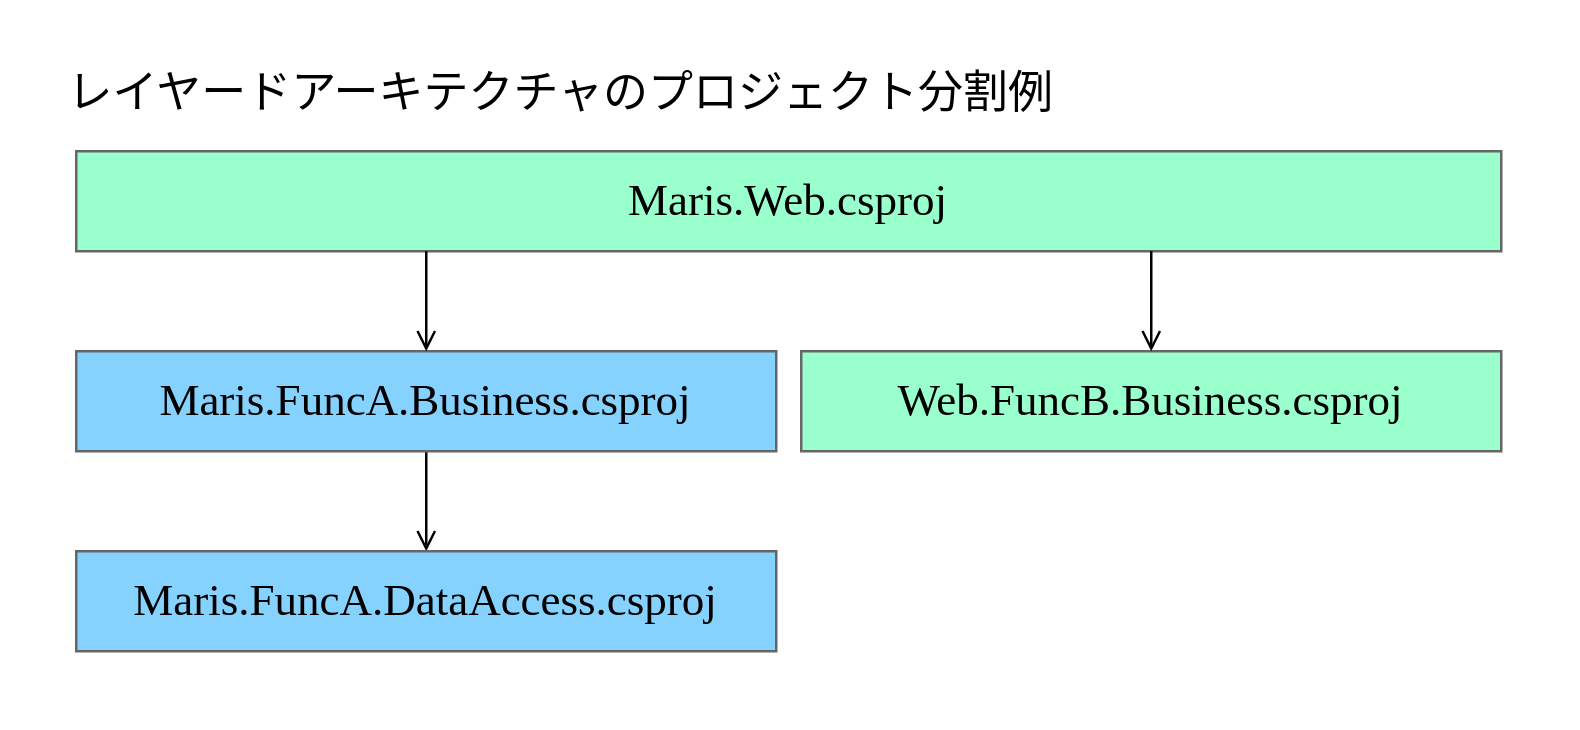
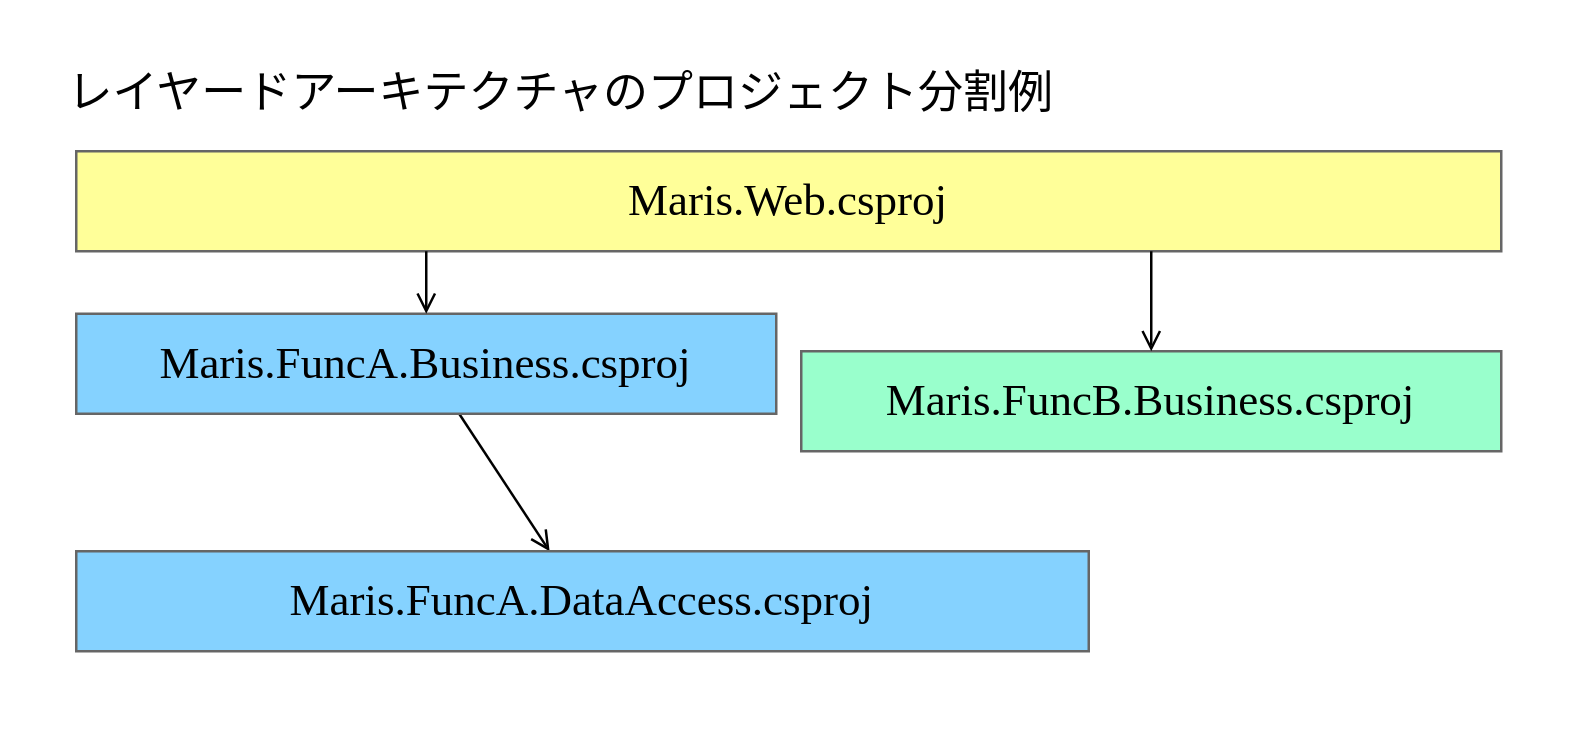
  <mxCell id="0" />
  <mxCell id="1" parent="0" />
  <mxCell id="2" value="レイヤードアーキテクチャのプロジェクト分割例" style="rounded=0;whiteSpace=wrap;html=1;fillColor=none;align=left;verticalAlign=top;fontFamily=Noto Sans JP;fontSource=https%3A%2F%2Ffonts.googleapis.com%2Fcss%3Ffamily%3DNoto%2BSans%2BJP;fontSize=18;fontColor=#000000;spacingLeft=5;strokeColor=none;" vertex="1" parent="1"><mxGeometry x="20" y="20" width="590" height="250" as="geometry" /></mxCell>
- <mxCell id="3" value="Maris.Web.csproj" style="rounded=0;whiteSpace=wrap;html=1;fillColor=#99ffcc;strokeColor=#666666;fontColor=#000000;fontSize=18;fontFamily=Noto Sans JP;fontSource=https%3A%2F%2Ffonts.googleapis.com%2Fcss%3Ffamily%3DNoto%2BSans%2BJP;" vertex="1" parent="1"><mxGeometry x="30" y="60" width="570" height="40" as="geometry" /></mxCell>
+ <mxCell id="3" value="Maris.Web.csproj" style="rounded=0;whiteSpace=wrap;html=1;fillColor=#FFFF99;strokeColor=#666666;fontColor=#000000;fontSize=18;fontFamily=Noto Sans JP;fontSource=https%3A%2F%2Ffonts.googleapis.com%2Fcss%3Ffamily%3DNoto%2BSans%2BJP;" vertex="1" parent="1"><mxGeometry x="30" y="60" width="570" height="40" as="geometry" /></mxCell>
  <mxCell id="4" style="edgeStyle=none;html=1;fontFamily=Noto Sans JP;fontSource=https%3A%2F%2Ffonts.googleapis.com%2Fcss%3Ffamily%3DNoto%2BSans%2BJP;fontSize=18;fontColor=#000000;endArrow=open;endFill=0;strokeColor=#000000;" edge="1" parent="1" source="5" target="6"><mxGeometry relative="1" as="geometry" /></mxCell>
- <mxCell id="5" value="Maris.FuncA.Business.csproj" style="rounded=0;whiteSpace=wrap;html=1;fillColor=#85D2FF;strokeColor=#666666;fontColor=#000000;fontSize=18;fontFamily=Noto Sans JP;fontSource=https%3A%2F%2Ffonts.googleapis.com%2Fcss%3Ffamily%3DNoto%2BSans%2BJP;" vertex="1" parent="1"><mxGeometry x="30" y="140" width="280" height="40" as="geometry" /></mxCell>
- <mxCell id="6" value="Maris.FuncA.DataAccess.csproj" style="rounded=0;whiteSpace=wrap;html=1;fillColor=#85D2FF;strokeColor=#666666;fontColor=#000000;fontSize=18;fontFamily=Noto Sans JP;fontSource=https%3A%2F%2Ffonts.googleapis.com%2Fcss%3Ffamily%3DNoto%2BSans%2BJP;" vertex="1" parent="1"><mxGeometry x="30" y="220" width="280" height="40" as="geometry" /></mxCell>
- <mxCell id="7" value="Web.FuncB.Business.csproj" style="rounded=0;whiteSpace=wrap;html=1;fillColor=#99FFCC;strokeColor=#666666;fontColor=#000000;fontSize=18;fontFamily=Noto Sans JP;fontSource=https%3A%2F%2Ffonts.googleapis.com%2Fcss%3Ffamily%3DNoto%2BSans%2BJP;" vertex="1" parent="1"><mxGeometry x="320" y="140" width="280" height="40" as="geometry" /></mxCell>
+ <mxCell id="5" value="Maris.FuncA.Business.csproj" style="rounded=0;whiteSpace=wrap;html=1;fillColor=#85D2FF;strokeColor=#666666;fontColor=#000000;fontSize=18;fontFamily=Noto Sans JP;fontSource=https%3A%2F%2Ffonts.googleapis.com%2Fcss%3Ffamily%3DNoto%2BSans%2BJP;" vertex="1" parent="1"><mxGeometry x="30" y="125" width="280" height="40" as="geometry" /></mxCell>
+ <mxCell id="6" value="Maris.FuncA.DataAccess.csproj" style="rounded=0;whiteSpace=wrap;html=1;fillColor=#85D2FF;strokeColor=#666666;fontColor=#000000;fontSize=18;fontFamily=Noto Sans JP;fontSource=https%3A%2F%2Ffonts.googleapis.com%2Fcss%3Ffamily%3DNoto%2BSans%2BJP;" vertex="1" parent="1"><mxGeometry x="30" y="220" width="405" height="40" as="geometry" /></mxCell>
+ <mxCell id="7" value="Maris.FuncB.Business.csproj" style="rounded=0;whiteSpace=wrap;html=1;fillColor=#99FFCC;strokeColor=#666666;fontColor=#000000;fontSize=18;fontFamily=Noto Sans JP;fontSource=https%3A%2F%2Ffonts.googleapis.com%2Fcss%3Ffamily%3DNoto%2BSans%2BJP;" vertex="1" parent="1"><mxGeometry x="320" y="140" width="280" height="40" as="geometry" /></mxCell>
  <mxCell id="8" style="edgeStyle=none;html=1;fontFamily=Noto Sans JP;fontSource=https%3A%2F%2Ffonts.googleapis.com%2Fcss%3Ffamily%3DNoto%2BSans%2BJP;fontSize=18;fontColor=#000000;strokeColor=#000000;endArrow=open;endFill=0;" edge="1" parent="1" target="7"><mxGeometry relative="1" as="geometry"><mxPoint x="460" y="100" as="sourcePoint" /></mxGeometry></mxCell>
  <mxCell id="9" style="edgeStyle=none;html=1;fontFamily=Noto Sans JP;fontSource=https%3A%2F%2Ffonts.googleapis.com%2Fcss%3Ffamily%3DNoto%2BSans%2BJP;fontSize=18;fontColor=#000000;endArrow=open;endFill=0;strokeColor=#000000;" edge="1" parent="1" target="5"><mxGeometry relative="1" as="geometry"><mxPoint x="170" y="100" as="sourcePoint" /></mxGeometry></mxCell>
